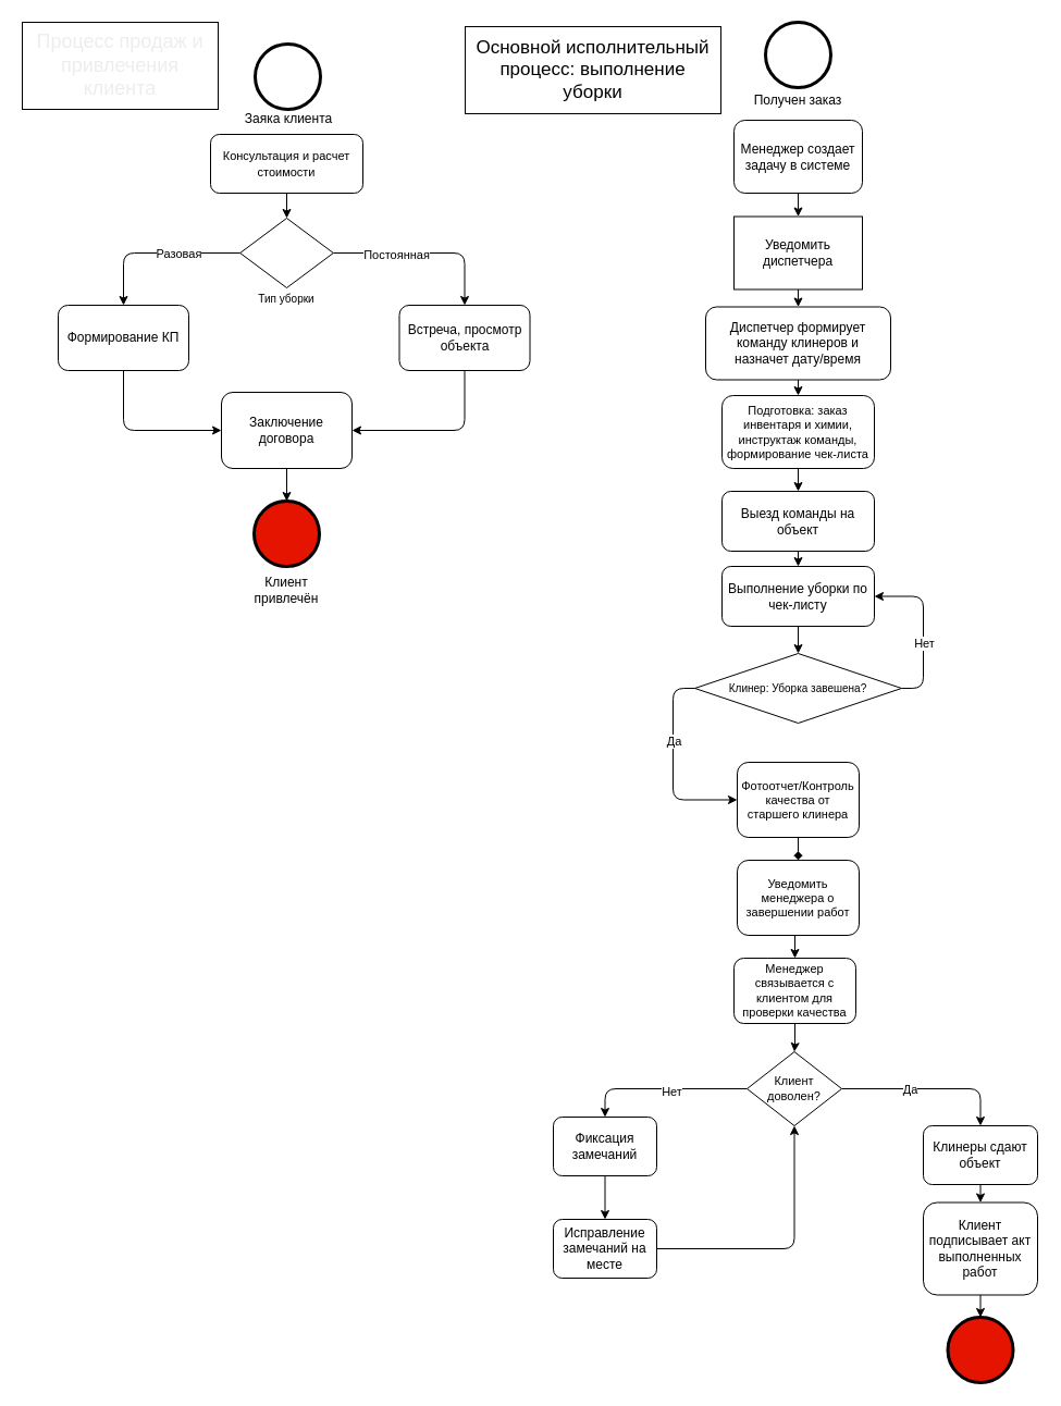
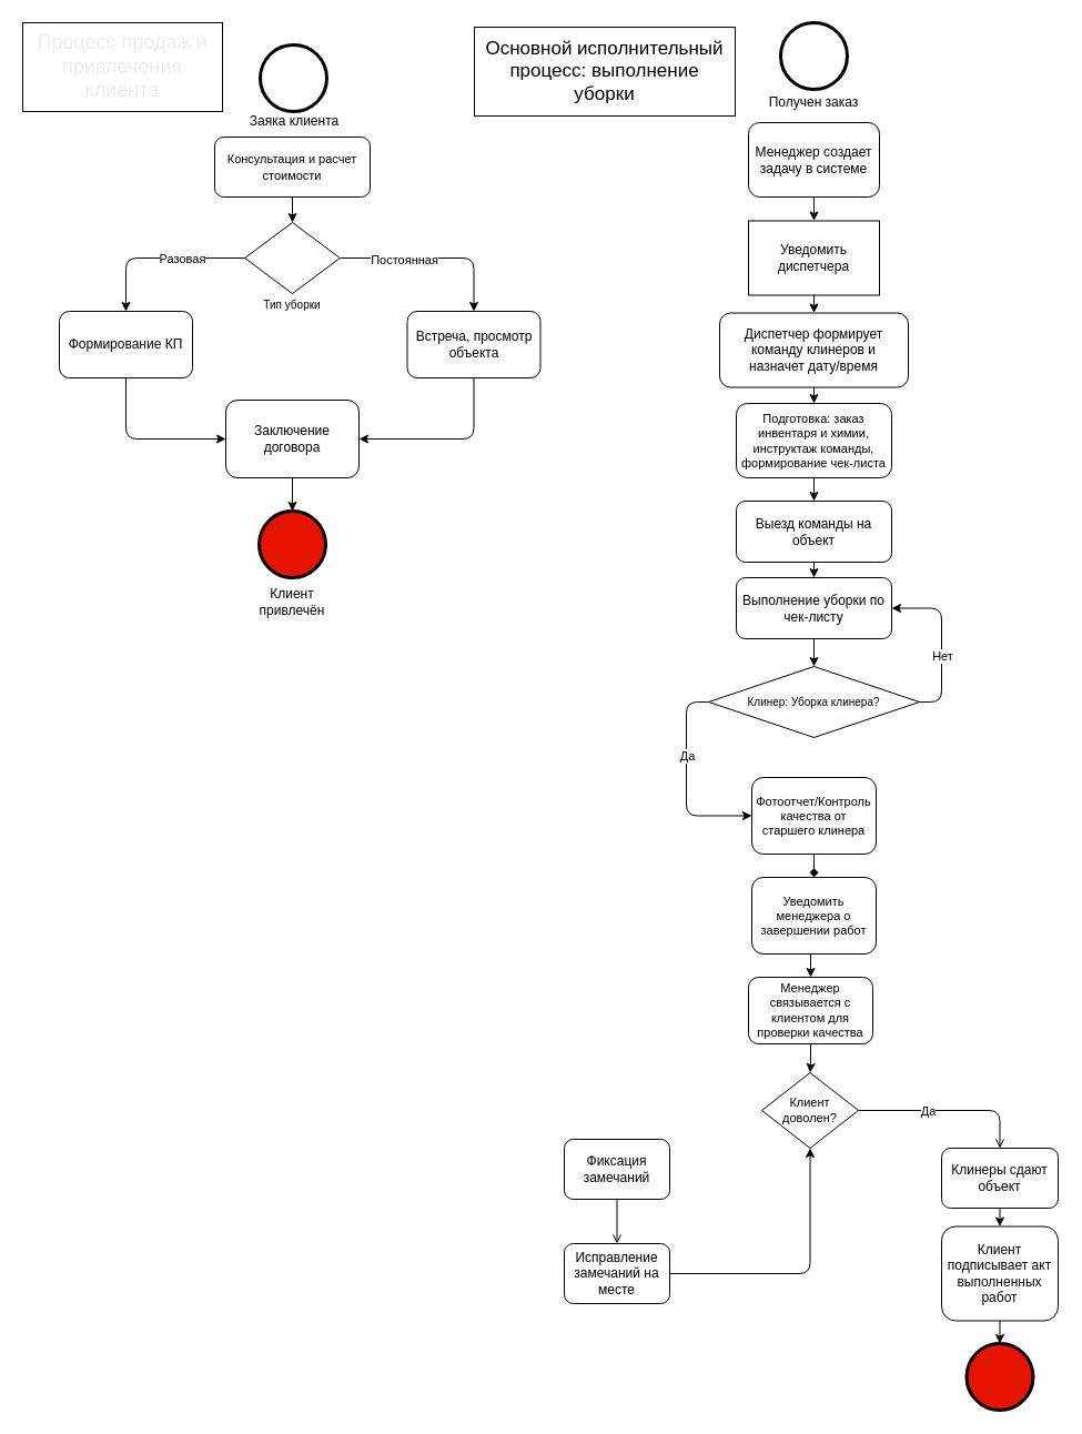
  <mxCell id="0" />
  <mxCell id="1" parent="0" />
  <mxCell id="2" value="" style="ellipse;whiteSpace=wrap;html=1;aspect=fixed;fillColor=light-dark(#FFFFFF,#B3FF66);strokeColor=light-dark(#000000,#000000);strokeWidth=3;" vertex="1" parent="1"><mxGeometry x="234" y="40" width="60" height="60" as="geometry" /></mxCell>
  <mxCell id="3" value="Заяка клиента" style="text;strokeColor=none;align=center;fillColor=none;html=1;verticalAlign=middle;whiteSpace=wrap;rounded=0;" vertex="1" parent="1"><mxGeometry x="200" y="97" width="130" height="24" as="geometry" /></mxCell>
  <mxCell id="4" style="edgeStyle=orthogonalEdgeStyle;rounded=0;orthogonalLoop=1;jettySize=auto;html=1;entryX=0.5;entryY=0;entryDx=0;entryDy=0;" edge="1" parent="1" source="5" target="10"><mxGeometry relative="1" as="geometry" /></mxCell>
  <mxCell id="5" value="&lt;font style=&quot;font-size: 11px;&quot;&gt;Консультация и расчет стоимости&lt;/font&gt;" style="rounded=1;whiteSpace=wrap;html=1;fontColor=light-dark(#000000,#000000);fillColor=light-dark(#FFFFFF, #eef57a);" vertex="1" parent="1"><mxGeometry x="193" y="123" width="140" height="54" as="geometry" /></mxCell>
  <mxCell id="6" style="edgeStyle=orthogonalEdgeStyle;rounded=1;orthogonalLoop=1;jettySize=auto;html=1;exitX=1;exitY=0.5;exitDx=0;exitDy=0;entryX=0.5;entryY=0;entryDx=0;entryDy=0;curved=0;" edge="1" parent="1" source="10" target="12"><mxGeometry relative="1" as="geometry" /></mxCell>
  <mxCell id="7" value="Постоянная" style="edgeLabel;html=1;align=center;verticalAlign=middle;resizable=0;points=[];" vertex="1" connectable="0" parent="6"><mxGeometry x="-0.309" y="-1" relative="1" as="geometry"><mxPoint as="offset" /></mxGeometry></mxCell>
  <mxCell id="8" style="edgeStyle=orthogonalEdgeStyle;rounded=1;orthogonalLoop=1;jettySize=auto;html=1;exitX=0;exitY=0.5;exitDx=0;exitDy=0;entryX=0.5;entryY=0;entryDx=0;entryDy=0;curved=0;" edge="1" parent="1" source="10" target="14"><mxGeometry relative="1" as="geometry" /></mxCell>
  <mxCell id="9" value="Разовая" style="edgeLabel;html=1;align=center;verticalAlign=middle;resizable=0;points=[];" vertex="1" connectable="0" parent="8"><mxGeometry x="-0.157" relative="1" as="geometry"><mxPoint x="8" as="offset" /></mxGeometry></mxCell>
  <mxCell id="10" value="" style="rhombus;whiteSpace=wrap;html=1;fillColor=light-dark(#FFFFFF,#FF9933);fontColor=light-dark(#000000,#000000);" vertex="1" parent="1"><mxGeometry x="220.13" y="200" width="85.75" height="64" as="geometry" /></mxCell>
  <mxCell id="11" style="edgeStyle=orthogonalEdgeStyle;rounded=1;orthogonalLoop=1;jettySize=auto;html=1;exitX=0.5;exitY=1;exitDx=0;exitDy=0;entryX=1;entryY=0.5;entryDx=0;entryDy=0;curved=0;" edge="1" parent="1" source="12" target="16"><mxGeometry relative="1" as="geometry" /></mxCell>
  <mxCell id="12" value="Встреча, просмотр объекта" style="rounded=1;whiteSpace=wrap;html=1;fontColor=light-dark(#000000,#000000);fillColor=light-dark(#FFFFFF, #eef57a);" vertex="1" parent="1"><mxGeometry x="366.5" y="280" width="120" height="60" as="geometry" /></mxCell>
  <mxCell id="13" style="edgeStyle=orthogonalEdgeStyle;rounded=1;orthogonalLoop=1;jettySize=auto;html=1;entryX=0;entryY=0.5;entryDx=0;entryDy=0;curved=0;" edge="1" parent="1" source="14" target="16"><mxGeometry relative="1" as="geometry"><Array as="points"><mxPoint x="113" y="395" /></Array></mxGeometry></mxCell>
  <mxCell id="14" value="Формирование КП" style="rounded=1;whiteSpace=wrap;html=1;fontColor=light-dark(#000000,#000000);fillColor=light-dark(#FFFFFF, #eef57a);" vertex="1" parent="1"><mxGeometry x="53" y="280" width="120" height="60" as="geometry" /></mxCell>
  <mxCell id="15" style="edgeStyle=orthogonalEdgeStyle;rounded=0;orthogonalLoop=1;jettySize=auto;html=1;exitX=0.5;exitY=1;exitDx=0;exitDy=0;entryX=0.5;entryY=0;entryDx=0;entryDy=0;" edge="1" parent="1" source="16" target="55"><mxGeometry relative="1" as="geometry"><mxPoint x="263" y="458" as="targetPoint" /></mxGeometry></mxCell>
  <mxCell id="16" value="Заключение договора" style="rounded=1;whiteSpace=wrap;html=1;fontColor=light-dark(#000000,#000000);fillColor=light-dark(#FFFFFF, #eef57a);" vertex="1" parent="1"><mxGeometry x="203" y="360" width="120" height="70" as="geometry" /></mxCell>
  <mxCell id="17" value="Клиент привлечён" style="text;strokeColor=none;align=center;fillColor=none;html=1;verticalAlign=middle;whiteSpace=wrap;rounded=0;" vertex="1" parent="1"><mxGeometry x="236" y="530" width="54" height="24" as="geometry" /></mxCell>
  <mxCell id="18" value="" style="ellipse;whiteSpace=wrap;html=1;aspect=fixed;fillColor=light-dark(#FFFFFF,#B3FF66);strokeColor=light-dark(#000000,#000000);strokeWidth=3;" vertex="1" parent="1"><mxGeometry x="703" y="20" width="60" height="60" as="geometry" /></mxCell>
  <mxCell id="19" value="Получен заказ" style="text;strokeColor=none;align=center;fillColor=none;html=1;verticalAlign=middle;whiteSpace=wrap;rounded=0;" vertex="1" parent="1"><mxGeometry x="678" y="80" width="110" height="24" as="geometry" /></mxCell>
  <mxCell id="20" style="edgeStyle=orthogonalEdgeStyle;rounded=0;orthogonalLoop=1;jettySize=auto;html=1;exitX=0.5;exitY=1;exitDx=0;exitDy=0;entryX=0.5;entryY=0;entryDx=0;entryDy=0;" edge="1" parent="1" source="21" target="23"><mxGeometry relative="1" as="geometry" /></mxCell>
  <mxCell id="21" value="Менеджер создает задачу в системе" style="rounded=1;whiteSpace=wrap;html=1;fontColor=light-dark(#000000,#000000);fillColor=light-dark(#FFFFFF, #eef57a);" vertex="1" parent="1"><mxGeometry x="674" y="110" width="118" height="67" as="geometry" /></mxCell>
  <mxCell id="22" style="edgeStyle=orthogonalEdgeStyle;rounded=0;orthogonalLoop=1;jettySize=auto;html=1;exitX=0.5;exitY=1;exitDx=0;exitDy=0;entryX=0.5;entryY=0;entryDx=0;entryDy=0;" edge="1" parent="1" source="23" target="25"><mxGeometry relative="1" as="geometry" /></mxCell>
  <mxCell id="23" value="Уведомить диспетчера" style="whiteSpace=wrap;html=1;fontColor=light-dark(#000000,#000000);fillColor=light-dark(#FFFFFF, #eef57a);rounded=0;" vertex="1" parent="1"><mxGeometry x="674" y="198.5" width="118" height="67" as="geometry" /></mxCell>
  <mxCell id="24" style="edgeStyle=orthogonalEdgeStyle;rounded=0;orthogonalLoop=1;jettySize=auto;html=1;exitX=0.5;exitY=1;exitDx=0;exitDy=0;entryX=0.5;entryY=0;entryDx=0;entryDy=0;" edge="1" parent="1" source="25" target="27"><mxGeometry relative="1" as="geometry" /></mxCell>
  <mxCell id="25" value="Диспетчер формирует команду клинеров и назначет дату/время" style="rounded=1;whiteSpace=wrap;html=1;fontSize=12;spacing=4;fontColor=light-dark(#000000,#000000);fillColor=light-dark(#FFFFFF, #eef57a);" vertex="1" parent="1"><mxGeometry x="648" y="281.5" width="170" height="67" as="geometry" /></mxCell>
  <mxCell id="26" style="edgeStyle=orthogonalEdgeStyle;rounded=0;orthogonalLoop=1;jettySize=auto;html=1;exitX=0.5;exitY=1;exitDx=0;exitDy=0;entryX=0.5;entryY=0;entryDx=0;entryDy=0;" edge="1" parent="1" source="27" target="29"><mxGeometry relative="1" as="geometry" /></mxCell>
  <mxCell id="27" value="Подготовка: заказ инвентаря и химии, инструктаж команды, формирование чек-листа" style="rounded=1;whiteSpace=wrap;html=1;spacing=4;fontSize=11;fontColor=light-dark(#000000,#000000);fillColor=light-dark(#FFFFFF, #eef57a);" vertex="1" parent="1"><mxGeometry x="663" y="363" width="140" height="67" as="geometry" /></mxCell>
  <mxCell id="28" style="edgeStyle=orthogonalEdgeStyle;rounded=0;orthogonalLoop=1;jettySize=auto;html=1;exitX=0.5;exitY=1;exitDx=0;exitDy=0;entryX=0.5;entryY=0;entryDx=0;entryDy=0;" edge="1" parent="1" source="29" target="31"><mxGeometry relative="1" as="geometry" /></mxCell>
  <mxCell id="29" value="Выезд команды на объект" style="rounded=1;whiteSpace=wrap;html=1;fontColor=light-dark(#000000,#000000);fillColor=light-dark(#FFFFFF, #eef57a);" vertex="1" parent="1"><mxGeometry x="663" y="451" width="140" height="55" as="geometry" /></mxCell>
  <mxCell id="30" style="edgeStyle=orthogonalEdgeStyle;rounded=0;orthogonalLoop=1;jettySize=auto;html=1;exitX=0.5;exitY=1;exitDx=0;exitDy=0;entryX=0.5;entryY=0;entryDx=0;entryDy=0;" edge="1" parent="1" source="31" target="47"><mxGeometry relative="1" as="geometry" /></mxCell>
  <mxCell id="31" value="Выполнение уборки по чек-листу" style="rounded=1;whiteSpace=wrap;html=1;fontColor=light-dark(#000000,#000000);fillColor=light-dark(#FFFFFF, #eef57a);" vertex="1" parent="1"><mxGeometry x="663" y="520" width="140" height="55" as="geometry" /></mxCell>
  <mxCell id="32" style="edgeStyle=orthogonalEdgeStyle;rounded=0;orthogonalLoop=1;jettySize=auto;html=1;exitX=0.5;exitY=1;exitDx=0;exitDy=0;entryX=0.5;entryY=0;entryDx=0;entryDy=0;endArrow=diamond;" edge="1" parent="1" source="33" target="35"><mxGeometry relative="1" as="geometry" /></mxCell>
  <mxCell id="33" value="Фотоотчет/Контроль качества от старшего клинера" style="rounded=1;whiteSpace=wrap;html=1;fontSize=11;spacing=3;fontColor=light-dark(#000000,#000000);fillColor=light-dark(#FFFFFF, #eef57a);" vertex="1" parent="1"><mxGeometry x="677" y="700" width="112" height="69" as="geometry" /></mxCell>
  <mxCell id="34" style="edgeStyle=orthogonalEdgeStyle;rounded=0;orthogonalLoop=1;jettySize=auto;html=1;exitX=0.5;exitY=1;exitDx=0;exitDy=0;entryX=0.5;entryY=0;entryDx=0;entryDy=0;" edge="1" parent="1" source="35" target="37"><mxGeometry relative="1" as="geometry" /></mxCell>
  <mxCell id="35" value="Уведомить менеджера о завершении работ" style="rounded=1;whiteSpace=wrap;html=1;fontSize=11;spacing=3;fontColor=light-dark(#000000,#000000);fillColor=light-dark(#FFFFFF, #eef57a);" vertex="1" parent="1"><mxGeometry x="677" y="790" width="112" height="69" as="geometry" /></mxCell>
  <mxCell id="36" style="edgeStyle=orthogonalEdgeStyle;rounded=0;orthogonalLoop=1;jettySize=auto;html=1;entryX=0.5;entryY=0;entryDx=0;entryDy=0;" edge="1" parent="1" source="37" target="53"><mxGeometry relative="1" as="geometry" /></mxCell>
  <mxCell id="37" value="Менеджер связывается с клиентом для проверки качества" style="rounded=1;whiteSpace=wrap;html=1;fontSize=11;spacing=3;fontColor=light-dark(#000000,#000000);fillColor=light-dark(#FFFFFF, #eef57a);" vertex="1" parent="1"><mxGeometry x="674" y="880" width="112" height="60" as="geometry" /></mxCell>
- <mxCell id="38" style="edgeStyle=orthogonalEdgeStyle;rounded=0;orthogonalLoop=1;jettySize=auto;html=1;exitX=0.5;exitY=1;exitDx=0;exitDy=0;entryX=0.5;entryY=0;entryDx=0;entryDy=0;" edge="1" parent="1" source="39" target="40"><mxGeometry relative="1" as="geometry" /></mxCell>
+ <mxCell id="38" style="edgeStyle=orthogonalEdgeStyle;rounded=0;orthogonalLoop=1;jettySize=auto;html=1;exitX=0.5;exitY=1;exitDx=0;exitDy=0;entryX=0.5;entryY=0;entryDx=0;entryDy=0;endArrow=open;" edge="1" parent="1" source="39" target="40"><mxGeometry relative="1" as="geometry" /></mxCell>
  <mxCell id="39" value="Фиксация замечаний" style="rounded=1;whiteSpace=wrap;html=1;fontColor=light-dark(#000000,#000000);fillColor=light-dark(#FFFFFF, #eef57a);" vertex="1" parent="1"><mxGeometry x="508" y="1026" width="95" height="54" as="geometry" /></mxCell>
  <mxCell id="40" value="Исправление замечаний на месте" style="rounded=1;whiteSpace=wrap;html=1;fontColor=light-dark(#000000,#000000);fillColor=light-dark(#FFFFFF, #eef57a);" vertex="1" parent="1"><mxGeometry x="508" y="1120" width="95" height="54" as="geometry" /></mxCell>
  <mxCell id="41" style="edgeStyle=orthogonalEdgeStyle;rounded=0;orthogonalLoop=1;jettySize=auto;html=1;exitX=0.5;exitY=1;exitDx=0;exitDy=0;entryX=0.5;entryY=0;entryDx=0;entryDy=0;" edge="1" parent="1" source="42" target="59"><mxGeometry relative="1" as="geometry" /></mxCell>
  <mxCell id="42" value="Клинеры сдают объект" style="rounded=1;whiteSpace=wrap;html=1;fontColor=light-dark(#000000,#000000);fillColor=light-dark(#FFFFFF, #eef57a);" vertex="1" parent="1"><mxGeometry x="848" y="1034" width="105" height="54" as="geometry" /></mxCell>
  <mxCell id="43" style="edgeStyle=orthogonalEdgeStyle;rounded=1;orthogonalLoop=1;jettySize=auto;html=1;exitX=1;exitY=0.5;exitDx=0;exitDy=0;entryX=1;entryY=0.5;entryDx=0;entryDy=0;curved=0;" edge="1" parent="1" source="47" target="31"><mxGeometry relative="1" as="geometry" /></mxCell>
  <mxCell id="44" value="Нет" style="edgeLabel;html=1;align=center;verticalAlign=middle;resizable=0;points=[];" vertex="1" connectable="0" parent="43"><mxGeometry x="-0.052" y="-1" relative="1" as="geometry"><mxPoint x="-1" y="9" as="offset" /></mxGeometry></mxCell>
  <mxCell id="45" style="edgeStyle=orthogonalEdgeStyle;rounded=1;orthogonalLoop=1;jettySize=auto;html=1;exitX=0;exitY=0.5;exitDx=0;exitDy=0;entryX=0;entryY=0.5;entryDx=0;entryDy=0;curved=0;" edge="1" parent="1" source="47" target="33"><mxGeometry relative="1" as="geometry" /></mxCell>
  <mxCell id="46" value="Да" style="edgeLabel;html=1;align=center;verticalAlign=middle;resizable=0;points=[];" vertex="1" connectable="0" parent="45"><mxGeometry x="-0.072" relative="1" as="geometry"><mxPoint y="-16" as="offset" /></mxGeometry></mxCell>
- <mxCell id="47" value="&lt;span style=&quot;font-family: Helvetica, &amp;quot;VP Default&amp;quot;;&quot;&gt;&lt;font style=&quot;font-size: 10px;&quot;&gt;Клинер: Уборка завешена?&lt;/font&gt;&lt;/span&gt;" style="rhombus;whiteSpace=wrap;html=1;fillColor=light-dark(#FFFFFF,#FF9933);fontColor=light-dark(#000000,#000000);" vertex="1" parent="1"><mxGeometry x="638" y="600" width="190" height="64" as="geometry" /></mxCell>
- <mxCell id="48" style="edgeStyle=orthogonalEdgeStyle;rounded=1;orthogonalLoop=1;jettySize=auto;html=1;exitX=0;exitY=0.5;exitDx=0;exitDy=0;entryX=0.5;entryY=0;entryDx=0;entryDy=0;curved=0;" edge="1" parent="1" source="53" target="39"><mxGeometry relative="1" as="geometry" /></mxCell>
- <mxCell id="49" value="Нет" style="edgeLabel;html=1;align=center;verticalAlign=middle;resizable=0;points=[];" vertex="1" connectable="0" parent="48"><mxGeometry x="-0.11" y="2" relative="1" as="geometry"><mxPoint as="offset" /></mxGeometry></mxCell>
- <mxCell id="50" style="edgeStyle=orthogonalEdgeStyle;rounded=1;orthogonalLoop=1;jettySize=auto;html=1;exitX=1;exitY=0.5;exitDx=0;exitDy=0;entryX=0.5;entryY=0;entryDx=0;entryDy=0;curved=0;" edge="1" parent="1" source="53" target="42"><mxGeometry relative="1" as="geometry" /></mxCell>
+ <mxCell id="47" value="&lt;span style=&quot;font-family: Helvetica, &amp;quot;VP Default&amp;quot;;&quot;&gt;&lt;font style=&quot;font-size: 10px;&quot;&gt;Клинер: Уборка клинера?&lt;/font&gt;&lt;/span&gt;" style="rhombus;whiteSpace=wrap;html=1;fillColor=light-dark(#FFFFFF,#FF9933);fontColor=light-dark(#000000,#000000);" vertex="1" parent="1"><mxGeometry x="638" y="600" width="190" height="64" as="geometry" /></mxCell>
+ <mxCell id="50" style="edgeStyle=orthogonalEdgeStyle;rounded=1;orthogonalLoop=1;jettySize=auto;html=1;exitX=1;exitY=0.5;exitDx=0;exitDy=0;entryX=0.5;entryY=0;entryDx=0;entryDy=0;curved=0;endArrow=open;" edge="1" parent="1" source="53" target="42"><mxGeometry relative="1" as="geometry" /></mxCell>
  <mxCell id="51" value="Да" style="edgeLabel;html=1;align=center;verticalAlign=middle;resizable=0;points=[];" vertex="1" connectable="0" parent="50"><mxGeometry x="-0.236" relative="1" as="geometry"><mxPoint as="offset" /></mxGeometry></mxCell>
  <mxCell id="52" style="edgeStyle=orthogonalEdgeStyle;rounded=1;orthogonalLoop=1;jettySize=auto;html=1;exitX=0.5;exitY=1;exitDx=0;exitDy=0;entryX=1;entryY=0.5;entryDx=0;entryDy=0;endArrow=none;endFill=0;curved=0;startArrow=classic;startFill=1;" edge="1" parent="1" source="53" target="40"><mxGeometry relative="1" as="geometry" /></mxCell>
  <mxCell id="53" value="Клиент доволен?" style="rhombus;whiteSpace=wrap;html=1;fontSize=11;spacing=3;fillColor=light-dark(#FFFFFF,#FF9933);fontColor=light-dark(#000000,#000000);" vertex="1" parent="1"><mxGeometry x="686" y="966" width="87" height="68" as="geometry" /></mxCell>
  <mxCell id="54" value="" style="ellipse;whiteSpace=wrap;html=1;aspect=fixed;fillColor=#e51400;fontColor=#ffffff;strokeColor=light-dark(#000000,#000000);strokeWidth=3;" vertex="1" parent="1"><mxGeometry x="870.5" y="1210" width="60" height="60" as="geometry" /></mxCell>
  <mxCell id="55" value="" style="ellipse;whiteSpace=wrap;html=1;aspect=fixed;fillColor=#e51400;fontColor=#ffffff;strokeColor=light-dark(#000000,#000000);strokeWidth=3;" vertex="1" parent="1"><mxGeometry x="233" y="460" width="60" height="60" as="geometry" /></mxCell>
  <mxCell id="56" value="&lt;font style=&quot;font-size: 10px;&quot;&gt;Тип уборки&lt;/font&gt;" style="text;strokeColor=none;align=center;fillColor=none;html=1;verticalAlign=middle;whiteSpace=wrap;rounded=0;" vertex="1" parent="1"><mxGeometry x="233" y="265.5" width="60" height="16" as="geometry" /></mxCell>
  <mxCell id="57" value="&lt;font style=&quot;color: light-dark(rgb(237, 237, 237), rgb(255, 255, 255)); font-size: 18px;&quot;&gt;Процесс продаж и привлечения клиента&lt;/font&gt;" style="rounded=0;whiteSpace=wrap;html=1;spacing=5;" vertex="1" parent="1"><mxGeometry x="20" y="20" width="180" height="80" as="geometry" /></mxCell>
  <mxCell id="58" style="edgeStyle=orthogonalEdgeStyle;rounded=0;orthogonalLoop=1;jettySize=auto;html=1;exitX=0.5;exitY=1;exitDx=0;exitDy=0;entryX=0.5;entryY=0;entryDx=0;entryDy=0;" edge="1" parent="1" source="59" target="54"><mxGeometry relative="1" as="geometry" /></mxCell>
  <mxCell id="59" value="Клиент подписывает акт выполненных работ" style="rounded=1;whiteSpace=wrap;html=1;fontColor=light-dark(#000000,#000000);fillColor=light-dark(#FFFFFF, #eef57a);" vertex="1" parent="1"><mxGeometry x="848" y="1104.5" width="105" height="85" as="geometry" /></mxCell>
  <mxCell id="60" value="&lt;p&gt;&lt;span style=&quot;color: rgb(0, 0, 0); background-color: rgb(255, 255, 255);&quot;&gt;&lt;font style=&quot;font-size: 17px;&quot; face=&quot;Helvetica&quot;&gt;Основной исполнительный процесс: выполнение уборки&lt;/font&gt;&lt;/span&gt;&lt;/p&gt;" style="rounded=0;whiteSpace=wrap;html=1;spacing=5;" vertex="1" parent="1"><mxGeometry x="427" y="24" width="235" height="80" as="geometry" /></mxCell>
